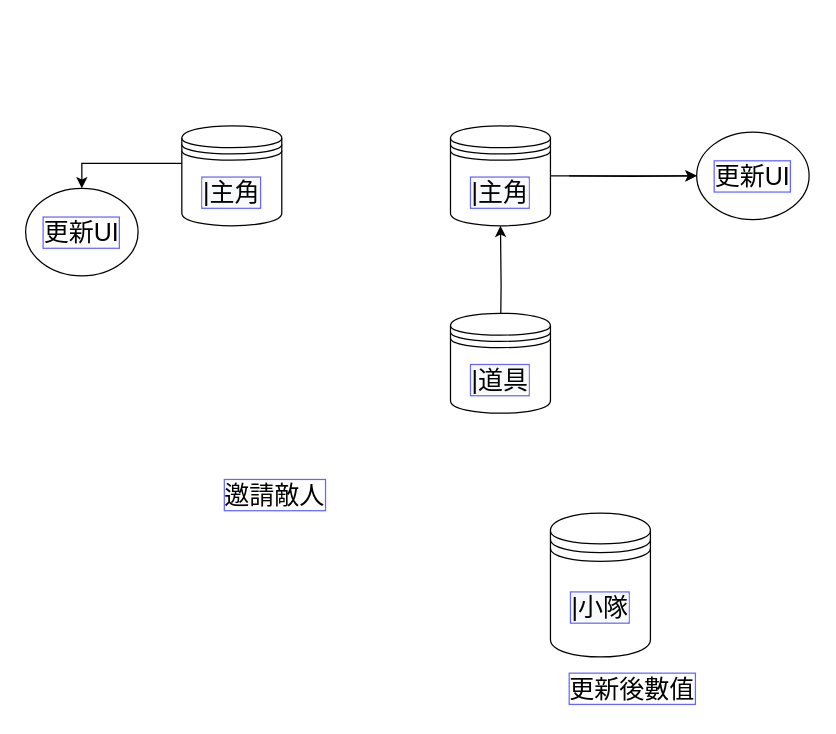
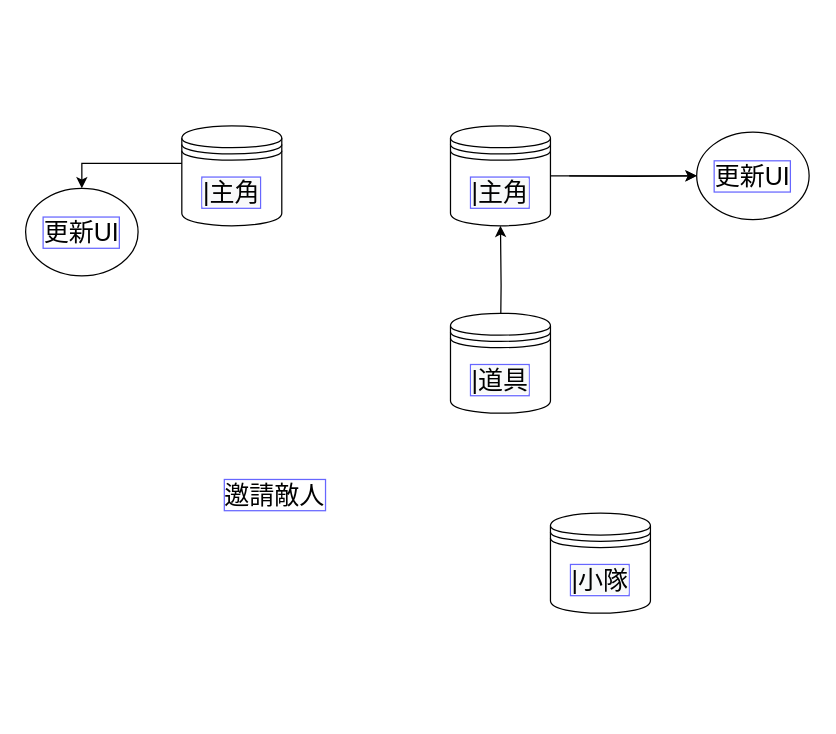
  <mxCell id="0" />
  <mxCell id="1" parent="0" />
  <mxCell id="2" style="edgeStyle=orthogonalEdgeStyle;rounded=0;orthogonalLoop=1;jettySize=auto;html=1;exitX=1;exitY=0.5;exitDx=0;exitDy=0;entryX=0;entryY=0.625;entryDx=0;entryDy=0;fontSize=20;entryPerimeter=0;fontStyle=0" edge="1" parent="1" target="19"><mxGeometry relative="1" as="geometry"><mxPoint x="350" y="300" as="targetPoint" /></mxGeometry></mxCell>
  <mxCell id="3" style="edgeStyle=orthogonalEdgeStyle;rounded=0;orthogonalLoop=1;jettySize=auto;html=1;exitX=0.25;exitY=1;exitDx=0;exitDy=0;entryX=0;entryY=0.5;entryDx=0;entryDy=0;fontSize=20;fontStyle=0" edge="1" parent="1"><mxGeometry relative="1" as="geometry" /></mxCell>
  <mxCell id="4" style="edgeStyle=orthogonalEdgeStyle;rounded=0;orthogonalLoop=1;jettySize=auto;html=1;exitX=0.5;exitY=0;exitDx=0;exitDy=0;fontSize=20;fontStyle=0" edge="1" parent="1"><mxGeometry relative="1" as="geometry"><mxPoint x="185" y="180" as="targetPoint" /></mxGeometry></mxCell>
  <mxCell id="5" style="edgeStyle=orthogonalEdgeStyle;rounded=0;orthogonalLoop=1;jettySize=auto;html=1;exitX=0.75;exitY=0;exitDx=0;exitDy=0;entryX=0.75;entryY=0.95;entryDx=0;entryDy=0;entryPerimeter=0;fontSize=20;fontStyle=0" edge="1" parent="1"><mxGeometry relative="1" as="geometry"><mxPoint x="215" y="110" as="sourcePoint" /></mxGeometry></mxCell>
  <mxCell id="6" style="edgeStyle=orthogonalEdgeStyle;rounded=0;orthogonalLoop=1;jettySize=auto;html=1;exitX=0.213;exitY=0.375;exitDx=0;exitDy=0;entryX=0.5;entryY=0;entryDx=0;entryDy=0;fontSize=20;exitPerimeter=0;fontStyle=0" edge="1" parent="1" source="20" target="12"><mxGeometry relative="1" as="geometry"><mxPoint x="125" y="125" as="sourcePoint" /></mxGeometry></mxCell>
  <mxCell id="7" style="edgeStyle=orthogonalEdgeStyle;rounded=0;orthogonalLoop=1;jettySize=auto;html=1;exitX=0;exitY=1;exitDx=0;exitDy=0;entryX=0.15;entryY=0.05;entryDx=0;entryDy=0;entryPerimeter=0;fontSize=20;fontStyle=0" edge="1" parent="1" target="20"><mxGeometry relative="1" as="geometry" /></mxCell>
  <mxCell id="8" style="edgeStyle=orthogonalEdgeStyle;rounded=0;orthogonalLoop=1;jettySize=auto;html=1;fontSize=20;entryX=0.5;entryY=0;entryDx=0;entryDy=0;fontStyle=0" edge="1" parent="1"><mxGeometry relative="1" as="geometry"><mxPoint x="380" y="20" as="sourcePoint" /><mxPoint x="380" y="20" as="targetPoint" /></mxGeometry></mxCell>
  <mxCell id="9" style="edgeStyle=orthogonalEdgeStyle;rounded=0;orthogonalLoop=1;jettySize=auto;html=1;fontSize=20;entryX=0;entryY=0.625;entryDx=0;entryDy=0;entryPerimeter=0;fontStyle=0" edge="1" parent="1" target="21"><mxGeometry relative="1" as="geometry"><mxPoint x="420" y="460" as="targetPoint" /></mxGeometry></mxCell>
  <mxCell id="10" style="edgeStyle=orthogonalEdgeStyle;rounded=0;orthogonalLoop=1;jettySize=auto;html=1;exitX=0;exitY=0.5;exitDx=0;exitDy=0;fontSize=20;entryX=0.122;entryY=1;entryDx=0;entryDy=0;entryPerimeter=0;fontStyle=0" edge="1" parent="1"><mxGeometry relative="1" as="geometry"><mxPoint x="150" y="340" as="targetPoint" /></mxGeometry></mxCell>
  <mxCell id="11" style="edgeStyle=orthogonalEdgeStyle;rounded=0;orthogonalLoop=1;jettySize=auto;html=1;exitX=0.5;exitY=1;exitDx=0;exitDy=0;entryX=0;entryY=0.5;entryDx=0;entryDy=0;fontSize=20;fontStyle=0" edge="1" parent="1" source="12"><mxGeometry relative="1" as="geometry" /></mxCell>
  <mxCell id="12" value="更新UI" style="ellipse;whiteSpace=wrap;html=1;labelBackgroundColor=default;labelBorderColor=#6666FF;fontSize=20;fontStyle=0" vertex="1" parent="1"><mxGeometry x="20" y="150" width="90" height="70" as="geometry" /></mxCell>
  <mxCell id="13" style="edgeStyle=orthogonalEdgeStyle;rounded=0;orthogonalLoop=1;jettySize=auto;html=1;fontSize=20;entryX=0.5;entryY=1;entryDx=0;entryDy=0;fontStyle=0" edge="1" parent="1" target="18"><mxGeometry relative="1" as="geometry"><mxPoint x="400" y="190" as="targetPoint" /><mxPoint x="400" y="275" as="sourcePoint" /></mxGeometry></mxCell>
  <mxCell id="14" style="edgeStyle=orthogonalEdgeStyle;rounded=0;orthogonalLoop=1;jettySize=auto;html=1;exitX=0.5;exitY=1;exitDx=0;exitDy=0;entryX=0.5;entryY=1;entryDx=0;entryDy=0;fontSize=20;fontStyle=0" edge="1" parent="1" source="15"><mxGeometry relative="1" as="geometry" /></mxCell>
  <mxCell id="15" value="更新UI" style="ellipse;whiteSpace=wrap;html=1;labelBackgroundColor=default;labelBorderColor=#6666FF;fontSize=20;fontStyle=0" vertex="1" parent="1"><mxGeometry x="557" y="105" width="90" height="70" as="geometry" /></mxCell>
  <mxCell id="16" style="edgeStyle=orthogonalEdgeStyle;rounded=0;orthogonalLoop=1;jettySize=auto;html=1;exitX=1;exitY=0.5;exitDx=0;exitDy=0;fontSize=20;fontStyle=0" edge="1" parent="1" target="15"><mxGeometry relative="1" as="geometry"><mxPoint x="455" y="140" as="sourcePoint" /></mxGeometry></mxCell>
  <mxCell id="17" value="" style="edgeStyle=orthogonalEdgeStyle;rounded=0;orthogonalLoop=1;jettySize=auto;html=1;fontSize=20;fontStyle=0" edge="1" parent="1" source="18" target="15"><mxGeometry relative="1" as="geometry" /></mxCell>
  <mxCell id="18" value="&lt;span style=&quot;color: rgb(0, 0, 0); font-family: Helvetica; font-size: 20px; font-style: normal; font-variant-ligatures: normal; font-variant-caps: normal; letter-spacing: normal; orphans: 2; text-align: center; text-indent: 0px; text-transform: none; widows: 2; word-spacing: 0px; -webkit-text-stroke-width: 0px; background-color: rgb(248, 249, 250); text-decoration-thickness: initial; text-decoration-style: initial; text-decoration-color: initial; float: none; display: inline !important;&quot;&gt;|主角&lt;/span&gt;" style="shape=datastore;whiteSpace=wrap;html=1;labelBackgroundColor=default;labelBorderColor=#6666FF;fontSize=20;fontStyle=0" vertex="1" parent="1"><mxGeometry x="360" y="100" width="80" height="80" as="geometry" /></mxCell>
  <mxCell id="19" value="&lt;span style=&quot;color: rgb(0, 0, 0); font-family: Helvetica; font-size: 20px; font-style: normal; font-variant-ligatures: normal; font-variant-caps: normal; letter-spacing: normal; orphans: 2; text-align: center; text-indent: 0px; text-transform: none; widows: 2; word-spacing: 0px; -webkit-text-stroke-width: 0px; background-color: rgb(248, 249, 250); text-decoration-thickness: initial; text-decoration-style: initial; text-decoration-color: initial; float: none; display: inline !important;&quot;&gt;|道具&lt;/span&gt;" style="shape=datastore;whiteSpace=wrap;html=1;labelBackgroundColor=default;labelBorderColor=#6666FF;fontSize=20;fontStyle=0" vertex="1" parent="1"><mxGeometry x="360" y="250" width="80" height="80" as="geometry" /></mxCell>
  <mxCell id="20" value="&lt;span style=&quot;color: rgb(0, 0, 0); font-family: Helvetica; font-size: 20px; font-style: normal; font-variant-ligatures: normal; font-variant-caps: normal; letter-spacing: normal; orphans: 2; text-align: center; text-indent: 0px; text-transform: none; widows: 2; word-spacing: 0px; -webkit-text-stroke-width: 0px; background-color: rgb(248, 249, 250); text-decoration-thickness: initial; text-decoration-style: initial; text-decoration-color: initial; float: none; display: inline !important;&quot;&gt;|主角&lt;/span&gt;" style="shape=datastore;whiteSpace=wrap;html=1;labelBackgroundColor=default;labelBorderColor=#6666FF;fontSize=20;fontStyle=0" vertex="1" parent="1"><mxGeometry x="145" y="100" width="80" height="80" as="geometry" /></mxCell>
- <mxCell id="21" value="&lt;span style=&quot;color: rgb(0, 0, 0); font-family: Helvetica; font-size: 20px; font-style: normal; font-variant-ligatures: normal; font-variant-caps: normal; letter-spacing: normal; orphans: 2; text-align: center; text-indent: 0px; text-transform: none; widows: 2; word-spacing: 0px; -webkit-text-stroke-width: 0px; background-color: rgb(248, 249, 250); text-decoration-thickness: initial; text-decoration-style: initial; text-decoration-color: initial; float: none; display: inline !important;&quot;&gt;|小隊&lt;/span&gt;" style="shape=datastore;whiteSpace=wrap;html=1;labelBackgroundColor=default;labelBorderColor=#6666FF;fontSize=20;fontStyle=0" vertex="1" parent="1"><mxGeometry x="440" y="410" width="80" height="115" as="geometry" /></mxCell>
+ <mxCell id="21" value="&lt;span style=&quot;color: rgb(0, 0, 0); font-family: Helvetica; font-size: 20px; font-style: normal; font-variant-ligatures: normal; font-variant-caps: normal; letter-spacing: normal; orphans: 2; text-align: center; text-indent: 0px; text-transform: none; widows: 2; word-spacing: 0px; -webkit-text-stroke-width: 0px; background-color: rgb(248, 249, 250); text-decoration-thickness: initial; text-decoration-style: initial; text-decoration-color: initial; float: none; display: inline !important;&quot;&gt;|小隊&lt;/span&gt;" style="shape=datastore;whiteSpace=wrap;html=1;labelBackgroundColor=default;labelBorderColor=#6666FF;fontSize=20;fontStyle=0" vertex="1" parent="1"><mxGeometry x="440" y="410" width="80" height="80" as="geometry" /></mxCell>
  <mxCell id="22" value="&lt;span style=&quot;font-size: 20px;&quot;&gt;邀請敵人&lt;/span&gt;" style="text;html=1;resizable=0;autosize=1;align=center;verticalAlign=middle;points=[];fillColor=none;strokeColor=none;rounded=0;labelBackgroundColor=default;labelBorderColor=#6666FF;rotation=0;fontStyle=0;fontSize=20;" vertex="1" parent="1"><mxGeometry x="169" y="380" width="100" height="30" as="geometry" /></mxCell>
- <mxCell id="23" value="更新後數值" style="text;html=1;resizable=0;autosize=1;align=center;verticalAlign=middle;points=[];fillColor=none;strokeColor=none;rounded=0;labelBackgroundColor=default;labelBorderColor=#6666FF;fontSize=20;fontStyle=0" vertex="1" parent="1"><mxGeometry x="445" y="535" width="120" height="30" as="geometry" /></mxCell>
